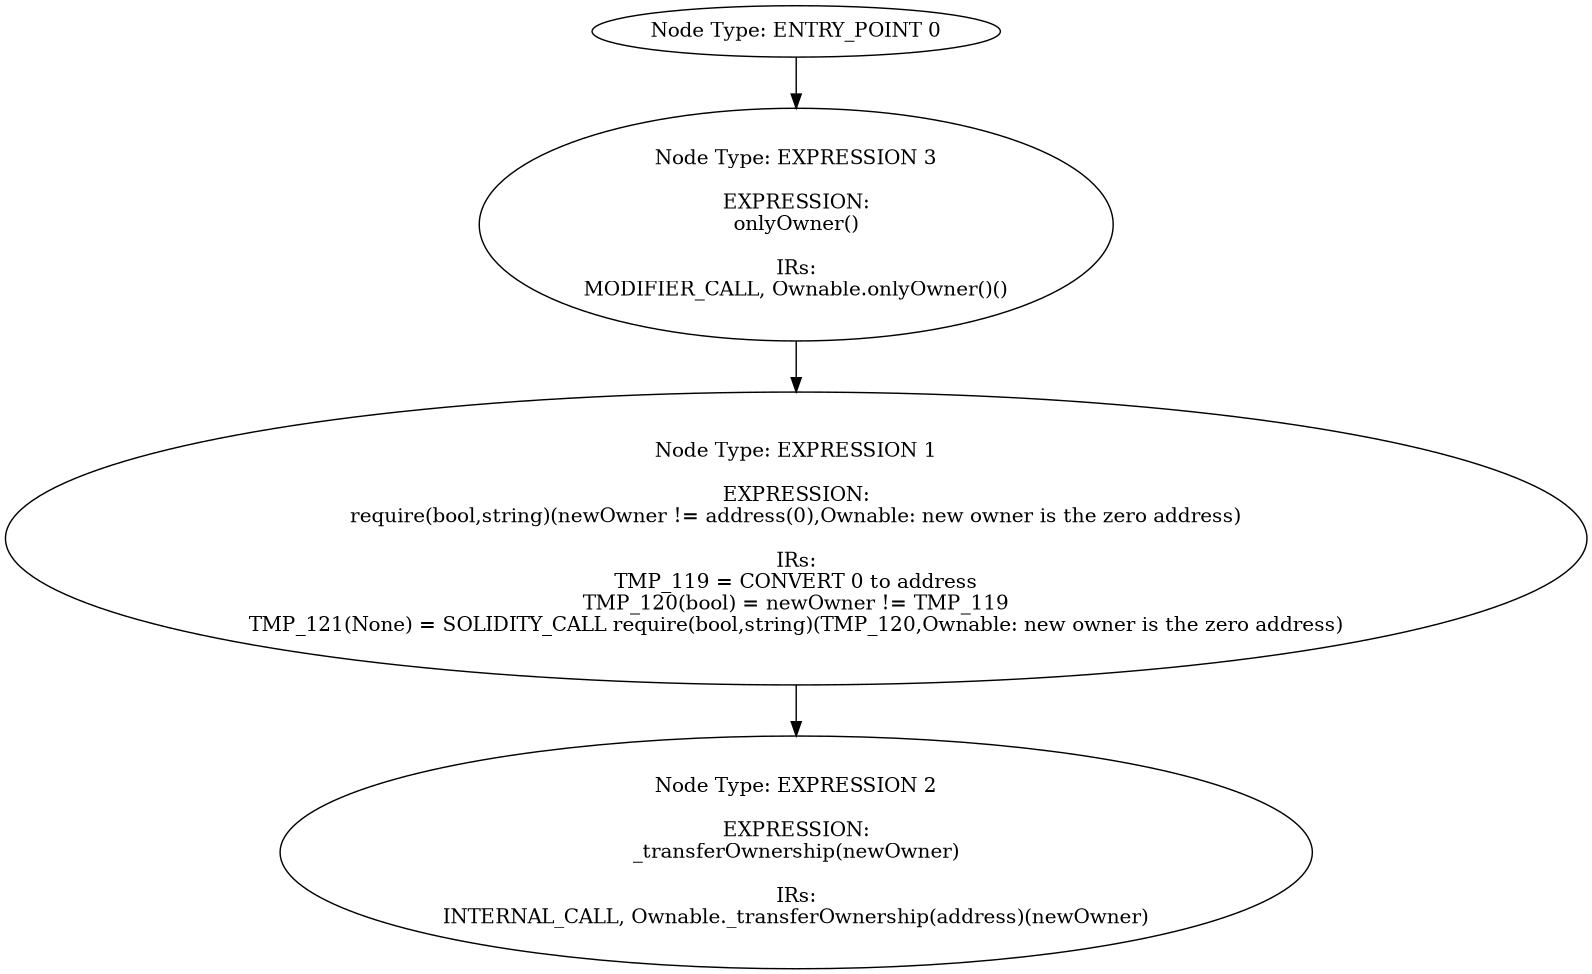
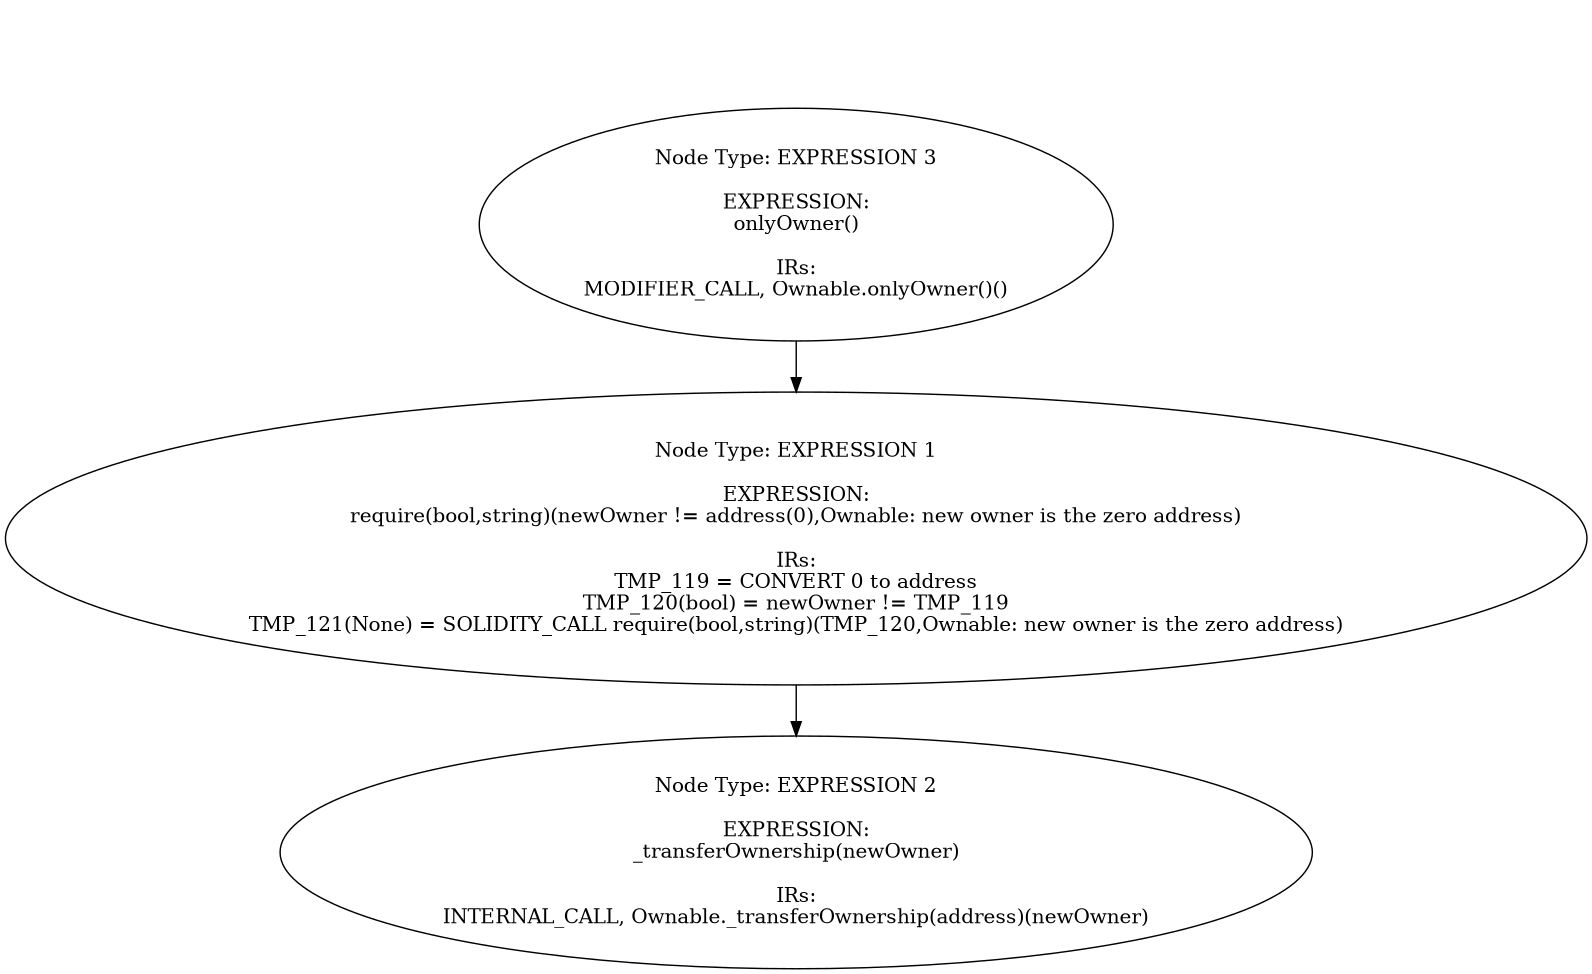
  digraph {
-   n1 [label="Node Type: ENTRY_POINT 0\n"]
    n2 [label="Node Type: EXPRESSION 3\n\nEXPRESSION:\nonlyOwner()\n\nIRs:\nMODIFIER_CALL, Ownable.onlyOwner()()"]
    n3 [label="Node Type: EXPRESSION 1\n\nEXPRESSION:\nrequire(bool,string)(newOwner != address(0),Ownable: new owner is the zero address)\n\nIRs:\nTMP_119 = CONVERT 0 to address\nTMP_120(bool) = newOwner != TMP_119\nTMP_121(None) = SOLIDITY_CALL require(bool,string)(TMP_120,Ownable: new owner is the zero address)"]
    n4 [label="Node Type: EXPRESSION 2\n\nEXPRESSION:\n_transferOwnership(newOwner)\n\nIRs:\nINTERNAL_CALL, Ownable._transferOwnership(address)(newOwner)"]
-   n1 -> n2
    n2 -> n3
    n3 -> n4
  }
